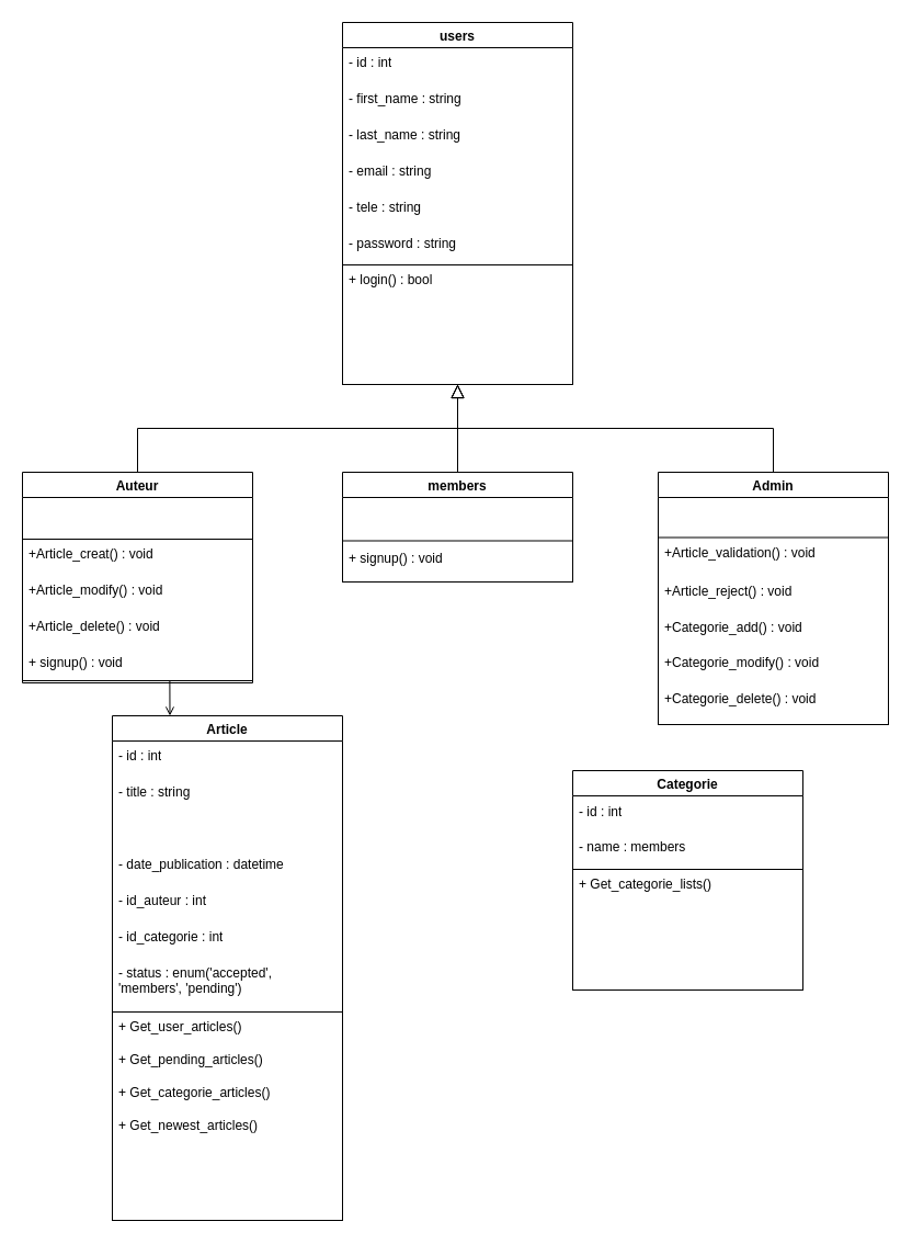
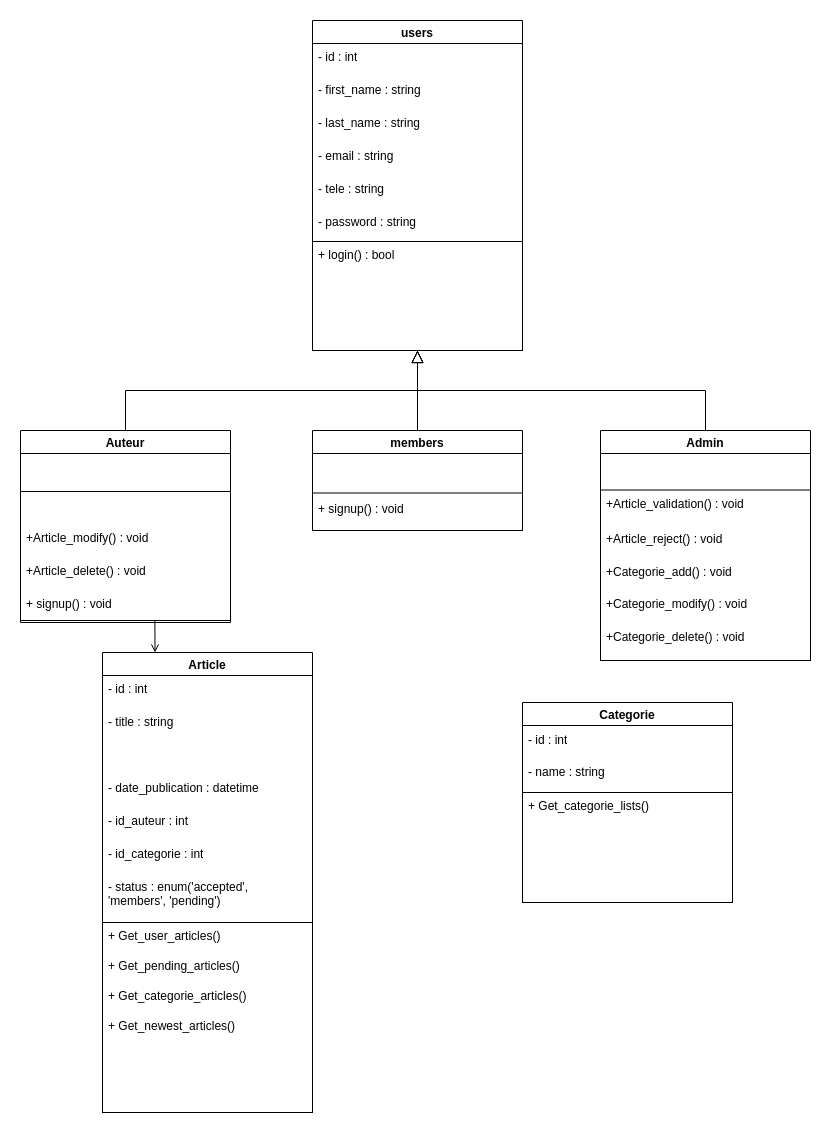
  <mxCell id="0" />
  <mxCell id="1" parent="0" />
  <mxCell id="2" value="users" style="swimlane;" parent="1" vertex="1"><mxGeometry x="312" y="20" width="210" height="330" as="geometry" /></mxCell>
  <mxCell id="3" value="- id : int" style="text;strokeColor=none;fillColor=none;align=left;verticalAlign=top;spacingLeft=4;spacingRight=4;overflow=hidden;rotatable=0;points=[[0,0.5],[1,0.5]];portConstraint=eastwest;whiteSpace=wrap;html=1;" parent="2" vertex="1"><mxGeometry y="23" width="210" height="33" as="geometry" /></mxCell>
  <mxCell id="4" value="- first_name : string" style="text;strokeColor=none;fillColor=none;align=left;verticalAlign=top;spacingLeft=4;spacingRight=4;overflow=hidden;rotatable=0;points=[[0,0.5],[1,0.5]];portConstraint=eastwest;whiteSpace=wrap;html=1;" parent="2" vertex="1"><mxGeometry y="56" width="210" height="33" as="geometry" /></mxCell>
  <mxCell id="5" value="- last_name : string" style="text;strokeColor=none;fillColor=none;align=left;verticalAlign=top;spacingLeft=4;spacingRight=4;overflow=hidden;rotatable=0;points=[[0,0.5],[1,0.5]];portConstraint=eastwest;whiteSpace=wrap;html=1;" parent="2" vertex="1"><mxGeometry y="89" width="210" height="33" as="geometry" /></mxCell>
  <mxCell id="6" value="- email : string" style="text;strokeColor=none;fillColor=none;align=left;verticalAlign=top;spacingLeft=4;spacingRight=4;overflow=hidden;rotatable=0;points=[[0,0.5],[1,0.5]];portConstraint=eastwest;whiteSpace=wrap;html=1;" parent="2" vertex="1"><mxGeometry y="122" width="210" height="33" as="geometry" /></mxCell>
  <mxCell id="7" value="- tele : string" style="text;strokeColor=none;fillColor=none;align=left;verticalAlign=top;spacingLeft=4;spacingRight=4;overflow=hidden;rotatable=0;points=[[0,0.5],[1,0.5]];portConstraint=eastwest;whiteSpace=wrap;html=1;" parent="2" vertex="1"><mxGeometry y="155" width="210" height="33" as="geometry" /></mxCell>
  <mxCell id="8" value="- password : string" style="text;strokeColor=none;fillColor=none;align=left;verticalAlign=top;spacingLeft=4;spacingRight=4;overflow=hidden;rotatable=0;points=[[0,0.5],[1,0.5]];portConstraint=eastwest;whiteSpace=wrap;html=1;" parent="2" vertex="1"><mxGeometry y="188" width="210" height="33" as="geometry" /></mxCell>
  <mxCell id="9" value="" style="rounded=0;whiteSpace=wrap;html=1;fillColor=none;" parent="2" vertex="1"><mxGeometry y="221" width="210" height="109" as="geometry" /></mxCell>
  <mxCell id="10" value="+ login() : bool" style="text;strokeColor=none;fillColor=none;align=left;verticalAlign=top;spacingLeft=4;spacingRight=4;overflow=hidden;rotatable=0;points=[[0,0.5],[1,0.5]];portConstraint=eastwest;whiteSpace=wrap;html=1;" parent="2" vertex="1"><mxGeometry y="221" width="210" height="33" as="geometry" /></mxCell>
  <mxCell id="11" value="Admin" style="swimlane;" parent="1" vertex="1"><mxGeometry x="600" y="430" width="210" height="230" as="geometry" /></mxCell>
  <mxCell id="12" value="" style="rounded=0;whiteSpace=wrap;html=1;fillColor=none;" parent="11" vertex="1"><mxGeometry y="59.5" width="210" height="170.5" as="geometry" /></mxCell>
  <mxCell id="13" value="+Article_reject() : void" style="text;strokeColor=none;fillColor=none;align=left;verticalAlign=top;spacingLeft=4;spacingRight=4;overflow=hidden;rotatable=0;points=[[0,0.5],[1,0.5]];portConstraint=eastwest;whiteSpace=wrap;html=1;" parent="11" vertex="1"><mxGeometry y="94.75" width="210" height="33" as="geometry" /></mxCell>
  <mxCell id="14" value="+Categorie_add() : void" style="text;strokeColor=none;fillColor=none;align=left;verticalAlign=top;spacingLeft=4;spacingRight=4;overflow=hidden;rotatable=0;points=[[0,0.5],[1,0.5]];portConstraint=eastwest;whiteSpace=wrap;html=1;" parent="11" vertex="1"><mxGeometry y="127.75" width="210" height="32.5" as="geometry" /></mxCell>
  <mxCell id="15" value="+Article_validation() : void" style="text;strokeColor=none;fillColor=none;align=left;verticalAlign=top;spacingLeft=4;spacingRight=4;overflow=hidden;rotatable=0;points=[[0,0.5],[1,0.5]];portConstraint=eastwest;whiteSpace=wrap;html=1;" parent="11" vertex="1"><mxGeometry y="60.25" width="210" height="35.5" as="geometry" /></mxCell>
  <mxCell id="16" value="+Categorie_modify() : void" style="text;strokeColor=none;fillColor=none;align=left;verticalAlign=top;spacingLeft=4;spacingRight=4;overflow=hidden;rotatable=0;points=[[0,0.5],[1,0.5]];portConstraint=eastwest;whiteSpace=wrap;html=1;" parent="11" vertex="1"><mxGeometry y="160.25" width="210" height="32.5" as="geometry" /></mxCell>
  <mxCell id="17" value="+Categorie_delete() : void" style="text;strokeColor=none;fillColor=none;align=left;verticalAlign=top;spacingLeft=4;spacingRight=4;overflow=hidden;rotatable=0;points=[[0,0.5],[1,0.5]];portConstraint=eastwest;whiteSpace=wrap;html=1;" parent="11" vertex="1"><mxGeometry y="192.75" width="210" height="32.5" as="geometry" /></mxCell>
  <mxCell id="18" value="members" style="swimlane;" parent="1" vertex="1"><mxGeometry x="312" y="430" width="210" height="100" as="geometry" /></mxCell>
  <mxCell id="19" value="" style="rounded=0;whiteSpace=wrap;html=1;fillColor=none;" parent="18" vertex="1"><mxGeometry y="62.5" width="210" height="37.5" as="geometry" /></mxCell>
  <mxCell id="20" value="+ signup() : void" style="text;strokeColor=none;fillColor=none;align=left;verticalAlign=top;spacingLeft=4;spacingRight=4;overflow=hidden;rotatable=0;points=[[0,0.5],[1,0.5]];portConstraint=eastwest;whiteSpace=wrap;html=1;" parent="18" vertex="1"><mxGeometry y="64.75" width="210" height="33" as="geometry" /></mxCell>
  <mxCell id="21" value="Auteur" style="swimlane;" parent="1" vertex="1"><mxGeometry x="20" y="430" width="210" height="192" as="geometry" /></mxCell>
  <mxCell id="22" value="" style="rounded=0;whiteSpace=wrap;html=1;fillColor=none;" parent="21" vertex="1"><mxGeometry y="61" width="210" height="129" as="geometry" /></mxCell>
- <mxCell id="23" value="+Article_creat() : void" style="text;strokeColor=none;fillColor=none;align=left;verticalAlign=top;spacingLeft=4;spacingRight=4;overflow=hidden;rotatable=0;points=[[0,0.5],[1,0.5]];portConstraint=eastwest;whiteSpace=wrap;html=1;" parent="21" vertex="1"><mxGeometry y="61" width="210" height="33" as="geometry" /></mxCell>
  <mxCell id="24" value="+Article_modify() : void" style="text;strokeColor=none;fillColor=none;align=left;verticalAlign=top;spacingLeft=4;spacingRight=4;overflow=hidden;rotatable=0;points=[[0,0.5],[1,0.5]];portConstraint=eastwest;whiteSpace=wrap;html=1;" parent="21" vertex="1"><mxGeometry y="94" width="210" height="33" as="geometry" /></mxCell>
  <mxCell id="25" value="+Article_delete() : void" style="text;strokeColor=none;fillColor=none;align=left;verticalAlign=top;spacingLeft=4;spacingRight=4;overflow=hidden;rotatable=0;points=[[0,0.5],[1,0.5]];portConstraint=eastwest;whiteSpace=wrap;html=1;" parent="21" vertex="1"><mxGeometry y="127" width="210" height="32.5" as="geometry" /></mxCell>
  <mxCell id="26" value="+ signup() : void" style="text;strokeColor=none;fillColor=none;align=left;verticalAlign=top;spacingLeft=4;spacingRight=4;overflow=hidden;rotatable=0;points=[[0,0.5],[1,0.5]];portConstraint=eastwest;whiteSpace=wrap;html=1;" vertex="1" parent="21"><mxGeometry y="159.5" width="210" height="33" as="geometry" /></mxCell>
  <mxCell id="27" value="Article" style="swimlane;" parent="1" vertex="1"><mxGeometry x="102" y="652" width="210" height="460" as="geometry" /></mxCell>
  <mxCell id="28" value="- id : int" style="text;strokeColor=none;fillColor=none;align=left;verticalAlign=top;spacingLeft=4;spacingRight=4;overflow=hidden;rotatable=0;points=[[0,0.5],[1,0.5]];portConstraint=eastwest;whiteSpace=wrap;html=1;" parent="27" vertex="1"><mxGeometry y="23" width="210" height="33" as="geometry" /></mxCell>
  <mxCell id="29" value="- title : string" style="text;strokeColor=none;fillColor=none;align=left;verticalAlign=top;spacingLeft=4;spacingRight=4;overflow=hidden;rotatable=0;points=[[0,0.5],[1,0.5]];portConstraint=eastwest;whiteSpace=wrap;html=1;" parent="27" vertex="1"><mxGeometry y="56" width="210" height="33" as="geometry" /></mxCell>
  <mxCell id="30" value="- date_publication : datetime" style="text;strokeColor=none;fillColor=none;align=left;verticalAlign=top;spacingLeft=4;spacingRight=4;overflow=hidden;rotatable=0;points=[[0,0.5],[1,0.5]];portConstraint=eastwest;whiteSpace=wrap;html=1;" parent="27" vertex="1"><mxGeometry y="122" width="210" height="33" as="geometry" /></mxCell>
  <mxCell id="31" value="- id_auteur : int" style="text;strokeColor=none;fillColor=none;align=left;verticalAlign=top;spacingLeft=4;spacingRight=4;overflow=hidden;rotatable=0;points=[[0,0.5],[1,0.5]];portConstraint=eastwest;whiteSpace=wrap;html=1;" parent="27" vertex="1"><mxGeometry y="155" width="210" height="33" as="geometry" /></mxCell>
  <mxCell id="32" value="- id_categorie : int" style="text;strokeColor=none;fillColor=none;align=left;verticalAlign=top;spacingLeft=4;spacingRight=4;overflow=hidden;rotatable=0;points=[[0,0.5],[1,0.5]];portConstraint=eastwest;whiteSpace=wrap;html=1;" parent="27" vertex="1"><mxGeometry y="188" width="210" height="33" as="geometry" /></mxCell>
  <mxCell id="33" value="- status : enum('accepted', 'members', 'pending')" style="text;strokeColor=none;fillColor=none;align=left;verticalAlign=top;spacingLeft=4;spacingRight=4;overflow=hidden;rotatable=0;points=[[0,0.5],[1,0.5]];portConstraint=eastwest;whiteSpace=wrap;html=1;" parent="27" vertex="1"><mxGeometry y="221" width="210" height="39" as="geometry" /></mxCell>
  <mxCell id="34" value="" style="rounded=0;whiteSpace=wrap;html=1;fillColor=none;" parent="27" vertex="1"><mxGeometry y="270" width="210" height="190" as="geometry" /></mxCell>
  <mxCell id="35" value="+ Get_user_articles()" style="text;strokeColor=none;fillColor=none;align=left;verticalAlign=top;spacingLeft=4;spacingRight=4;overflow=hidden;rotatable=0;points=[[0,0.5],[1,0.5]];portConstraint=eastwest;whiteSpace=wrap;html=1;" parent="27" vertex="1"><mxGeometry y="270" width="210" height="30" as="geometry" /></mxCell>
  <mxCell id="36" value="+ Get_pending_articles()" style="text;strokeColor=none;fillColor=none;align=left;verticalAlign=top;spacingLeft=4;spacingRight=4;overflow=hidden;rotatable=0;points=[[0,0.5],[1,0.5]];portConstraint=eastwest;whiteSpace=wrap;html=1;" parent="27" vertex="1"><mxGeometry y="300" width="210" height="30" as="geometry" /></mxCell>
  <mxCell id="37" value="+ Get_categorie_articles()" style="text;strokeColor=none;fillColor=none;align=left;verticalAlign=top;spacingLeft=4;spacingRight=4;overflow=hidden;rotatable=0;points=[[0,0.5],[1,0.5]];portConstraint=eastwest;whiteSpace=wrap;html=1;" parent="27" vertex="1"><mxGeometry y="330" width="210" height="30" as="geometry" /></mxCell>
  <mxCell id="38" value="+ Get_newest_articles()" style="text;strokeColor=none;fillColor=none;align=left;verticalAlign=top;spacingLeft=4;spacingRight=4;overflow=hidden;rotatable=0;points=[[0,0.5],[1,0.5]];portConstraint=eastwest;whiteSpace=wrap;html=1;" parent="27" vertex="1"><mxGeometry y="360" width="210" height="30" as="geometry" /></mxCell>
  <mxCell id="39" value="Categorie" style="swimlane;" parent="1" vertex="1"><mxGeometry x="522" y="702" width="210" height="200" as="geometry" /></mxCell>
  <mxCell id="40" value="- id : int" style="text;strokeColor=none;fillColor=none;align=left;verticalAlign=top;spacingLeft=4;spacingRight=4;overflow=hidden;rotatable=0;points=[[0,0.5],[1,0.5]];portConstraint=eastwest;whiteSpace=wrap;html=1;" parent="39" vertex="1"><mxGeometry y="24" width="210" height="33" as="geometry" /></mxCell>
- <mxCell id="41" value="- name : members" style="text;strokeColor=none;fillColor=none;align=left;verticalAlign=top;spacingLeft=4;spacingRight=4;overflow=hidden;rotatable=0;points=[[0,0.5],[1,0.5]];portConstraint=eastwest;whiteSpace=wrap;html=1;" parent="39" vertex="1"><mxGeometry y="56" width="210" height="34" as="geometry" /></mxCell>
+ <mxCell id="41" value="- name : string" style="text;strokeColor=none;fillColor=none;align=left;verticalAlign=top;spacingLeft=4;spacingRight=4;overflow=hidden;rotatable=0;points=[[0,0.5],[1,0.5]];portConstraint=eastwest;whiteSpace=wrap;html=1;" parent="39" vertex="1"><mxGeometry y="56" width="210" height="34" as="geometry" /></mxCell>
  <mxCell id="42" value="" style="rounded=0;whiteSpace=wrap;html=1;fillColor=none;" vertex="1" parent="39"><mxGeometry y="90" width="210" height="110" as="geometry" /></mxCell>
  <mxCell id="43" value="+ Get_categorie_lists()" style="text;strokeColor=none;fillColor=none;align=left;verticalAlign=top;spacingLeft=4;spacingRight=4;overflow=hidden;rotatable=0;points=[[0,0.5],[1,0.5]];portConstraint=eastwest;whiteSpace=wrap;html=1;" vertex="1" parent="39"><mxGeometry y="90" width="210" height="30" as="geometry" /></mxCell>
  <mxCell id="44" value="" style="endArrow=block;endSize=10;endFill=0;shadow=0;strokeWidth=1;rounded=0;edgeStyle=elbowEdgeStyle;elbow=vertical;entryX=0.5;entryY=1;entryDx=0;entryDy=0;exitX=0.5;exitY=0;exitDx=0;exitDy=0;" parent="1" source="11" target="9" edge="1"><mxGeometry width="160" relative="1" as="geometry"><mxPoint x="530" y="456" as="sourcePoint" /><mxPoint x="420" y="400" as="targetPoint" /></mxGeometry></mxCell>
  <mxCell id="45" value="" style="endArrow=block;endSize=10;endFill=0;shadow=0;strokeWidth=1;rounded=0;edgeStyle=elbowEdgeStyle;elbow=vertical;exitX=0.5;exitY=0;exitDx=0;exitDy=0;entryX=0.5;entryY=1;entryDx=0;entryDy=0;" parent="1" source="21" target="9" edge="1"><mxGeometry width="160" relative="1" as="geometry"><mxPoint x="398" y="440" as="sourcePoint" /><mxPoint x="370" y="400" as="targetPoint" /></mxGeometry></mxCell>
  <mxCell id="46" value="" style="endArrow=block;endSize=10;endFill=0;shadow=0;strokeWidth=1;rounded=0;elbow=vertical;entryX=0.5;entryY=1;entryDx=0;entryDy=0;exitX=0.5;exitY=0;exitDx=0;exitDy=0;" parent="1" source="18" target="9" edge="1"><mxGeometry width="160" relative="1" as="geometry"><mxPoint x="723" y="470" as="sourcePoint" /><mxPoint x="435" y="390" as="targetPoint" /></mxGeometry></mxCell>
  <mxCell id="47" value="" style="endArrow=none;endSize=10;endFill=0;shadow=0;strokeWidth=1;rounded=0;elbow=vertical;startArrow=open;startFill=0;entryX=0.64;entryY=1.002;entryDx=0;entryDy=0;entryPerimeter=0;exitX=0.25;exitY=0;exitDx=0;exitDy=0;" parent="1" source="27" target="22" edge="1"><mxGeometry width="160" relative="1" as="geometry"><mxPoint x="240" y="700" as="sourcePoint" /><mxPoint x="200" y="630" as="targetPoint" /></mxGeometry></mxCell>
